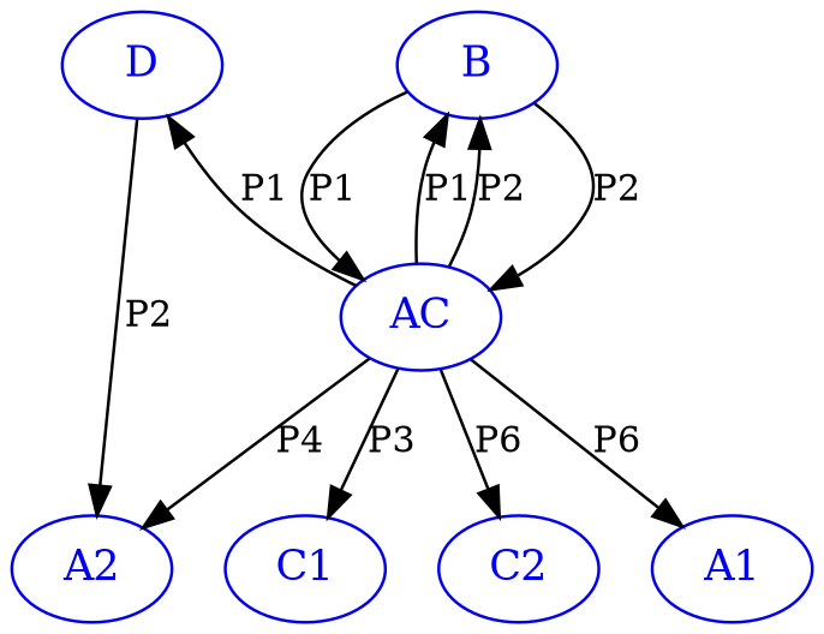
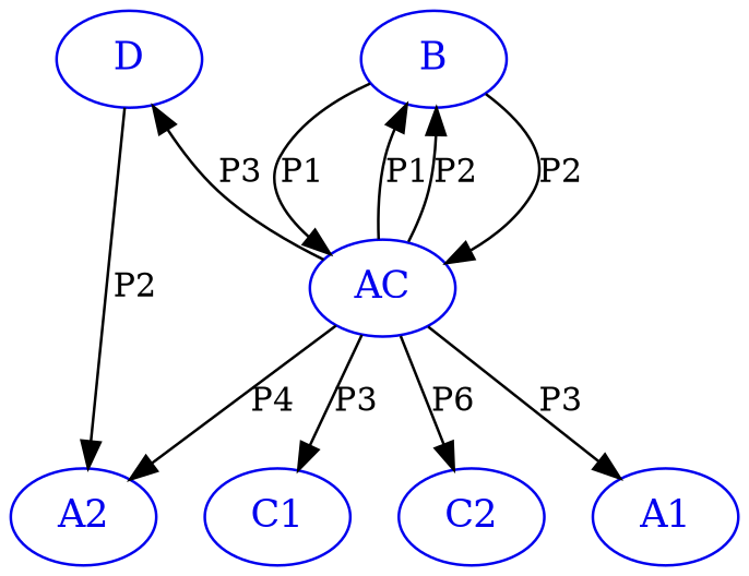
  digraph {
    color=blue2
    rankdir=TB
    node [color=blue2 fontcolor=blue2]
    edge [fontsize=12]
    B
    D
    AC
    A1
    A2
    C1
    C2
    subgraph sub_1 {
      rank=min
      B
      D
    }
    subgraph sub_2 {
      rank=same
      AC
    }
    subgraph sub_3 {
      rank=max
      A1
      A2
    }
    subgraph sub_4 {
      rank=max
      C1
      C2
    }
    B -> AC [label=P2]
    B -> AC [label=P1]
    D -> A2 [label=P2]
    AC -> B [label=P1]
    AC -> B [label=P2]
-   AC -> D [label=P1]
-   AC -> A1 [label=P6]
+   AC -> D [label=P3]
+   AC -> A1 [label=P3]
    AC -> A2 [label=P4]
    AC -> C1 [label=P3]
    AC -> C2 [label=P6]
  }
